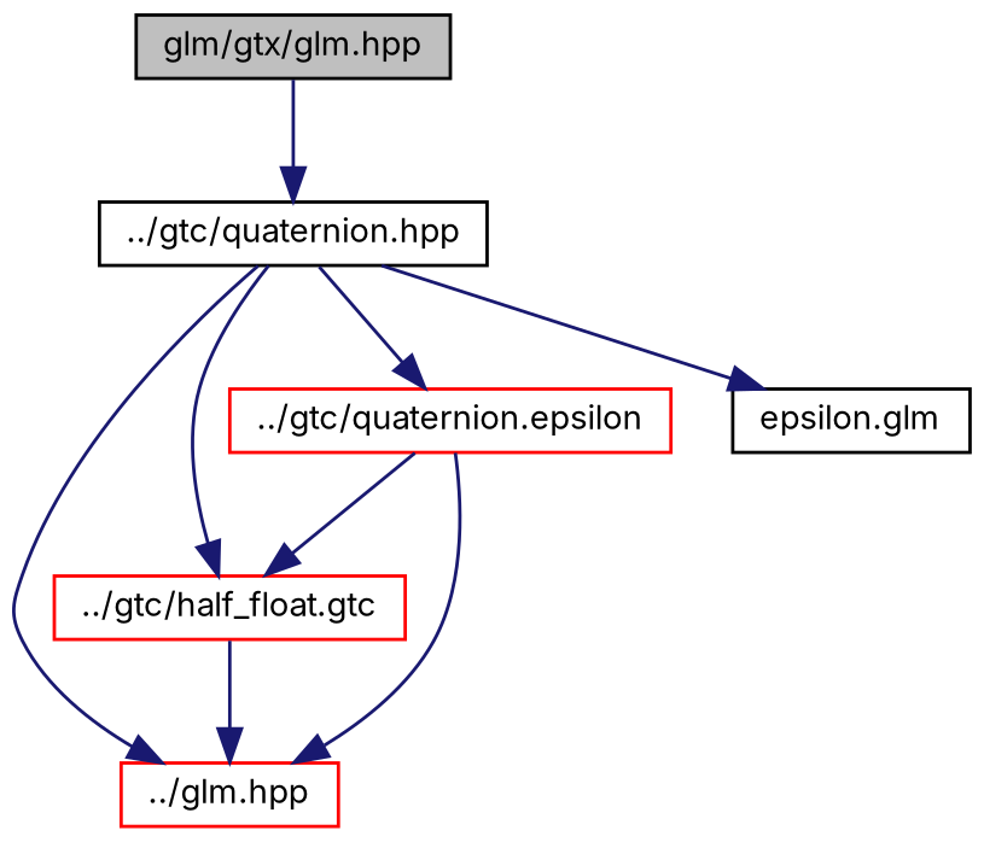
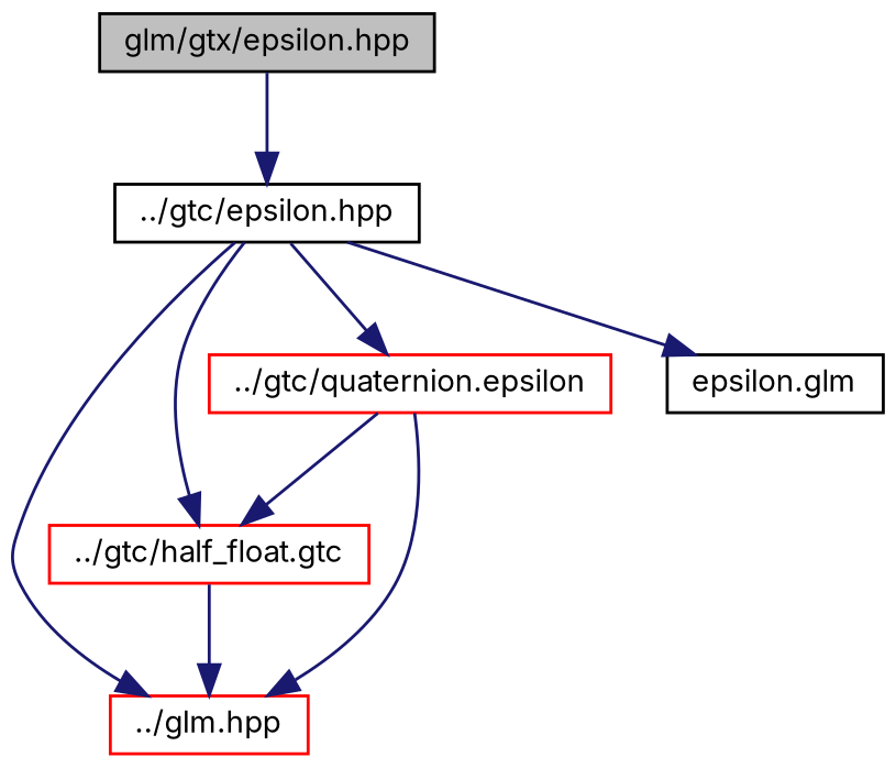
  digraph {
    fontname=Inter
    node [color=black fillcolor=white fontname=Inter fontsize=10 shape=record style=filled]
    edge [color=midnightblue fontname=Inter fontsize=10 labelfontname=FreeSans labelfontsize=10 style=solid]
-   n1 [fillcolor=grey75 fontcolor=black height=0.2 label="glm/gtx/glm.hpp" width=0.4]
-   n2 [height=0.2 label="../gtc/quaternion.hpp" width=0.4]
+   n1 [fillcolor=grey75 fontcolor=black height=0.2 label="glm/gtx/epsilon.hpp" width=0.4]
+   n2 [height=0.2 label="../gtc/epsilon.hpp" width=0.4]
    n3 [color=red height=0.2 label="../glm.hpp" width=0.4]
    n4 [color=red height=0.2 label="../gtc/half_float.gtc" width=0.4]
    n5 [color=red height=0.2 label="../gtc/quaternion.epsilon" width=0.4]
    n6 [height=0.2 label="epsilon.glm" width=0.4]
    n1 -> n2
    n2 -> n3
    n2 -> n4
    n2 -> n5
    n2 -> n6
    n4 -> n3
    n5 -> n3
    n5 -> n4
  }
